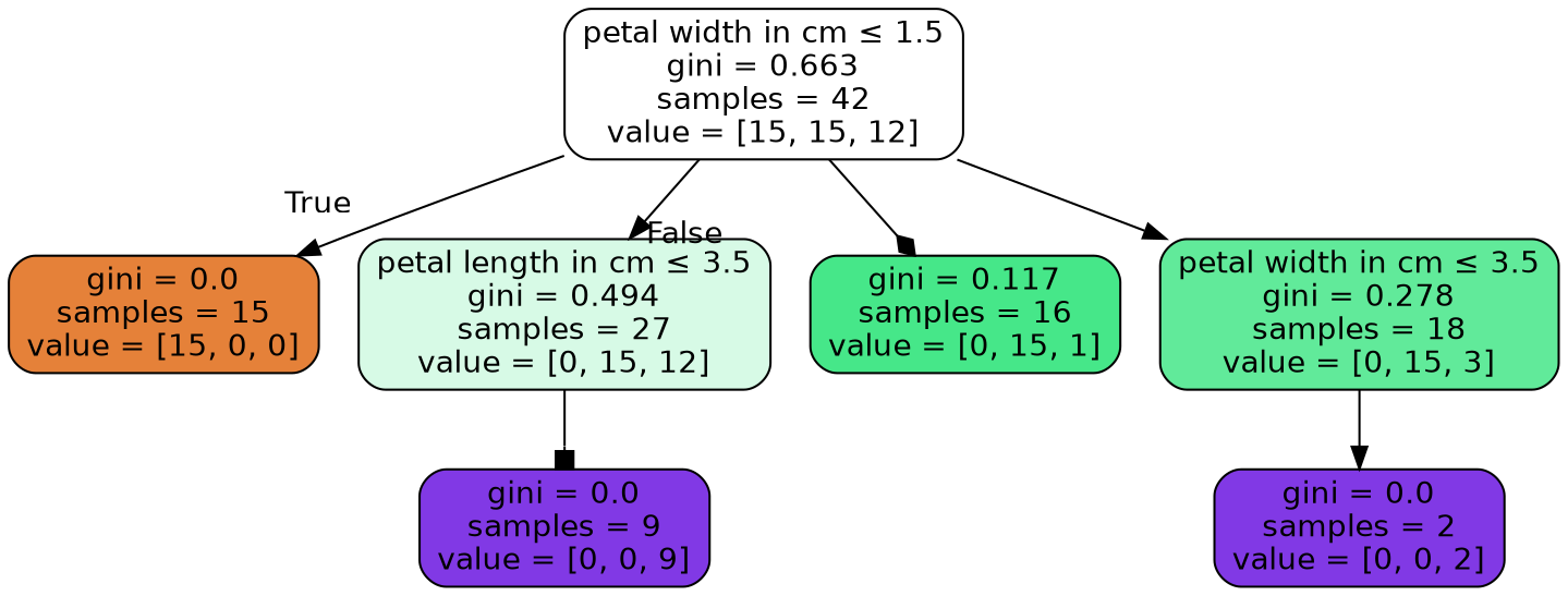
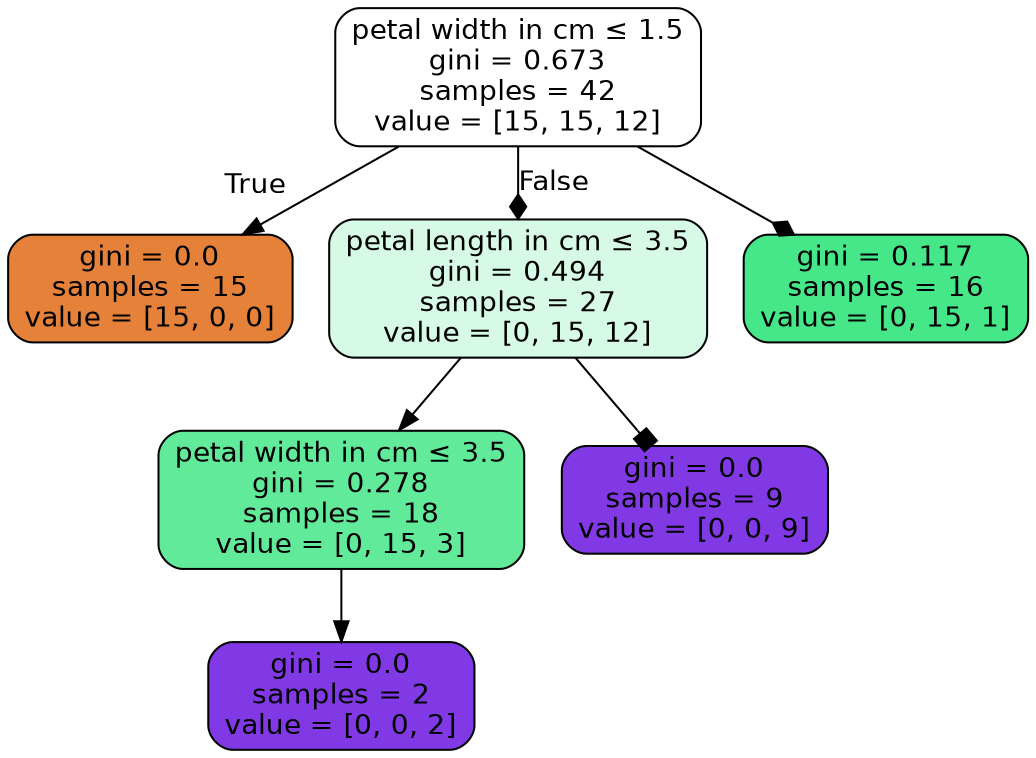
  digraph {
    node [color=black fillcolor="#8139e5" fontname=helvetica shape=box style="filled, rounded"]
    edge [arrowhead=normal fontname=helvetica]
-   n1 [fillcolor="#ffffff" label=<petal width in cm &le; 1.5<br/>gini = 0.663<br/>samples = 42<br/>value = [15, 15, 12]>]
+   n1 [fillcolor="#ffffff" label=<petal width in cm &le; 1.5<br/>gini = 0.673<br/>samples = 42<br/>value = [15, 15, 12]>]
    n2 [fillcolor="#e58139" label=<gini = 0.0<br/>samples = 15<br/>value = [15, 0, 0]>]
    n3 [fillcolor="#d7fae6" label=<petal length in cm &le; 3.5<br/>gini = 0.494<br/>samples = 27<br/>value = [0, 15, 12]>]
    n4 [fillcolor="#46e789" label=<gini = 0.117<br/>samples = 16<br/>value = [0, 15, 1]>]
    n5 [fillcolor="#61ea9a" label=<petal width in cm &le; 3.5<br/>gini = 0.278<br/>samples = 18<br/>value = [0, 15, 3]>]
    n6 [label=<gini = 0.0<br/>samples = 9<br/>value = [0, 0, 9]>]
    n7 [label=<gini = 0.0<br/>samples = 2<br/>value = [0, 0, 2]>]
    n1 -> n2 [headlabel=True labelangle=45 labeldistance=2.5]
-   n1 -> n3 [headlabel=False labelangle=-45 labeldistance=2.5]
+   n1 -> n3 [arrowhead=diamond headlabel=False labelangle=-45 labeldistance=2.5]
    n1 -> n4 [arrowhead=diamond]
-   n1 -> n5
+   n3 -> n5
    n3 -> n6 [arrowhead=box]
    n5 -> n7
  }
